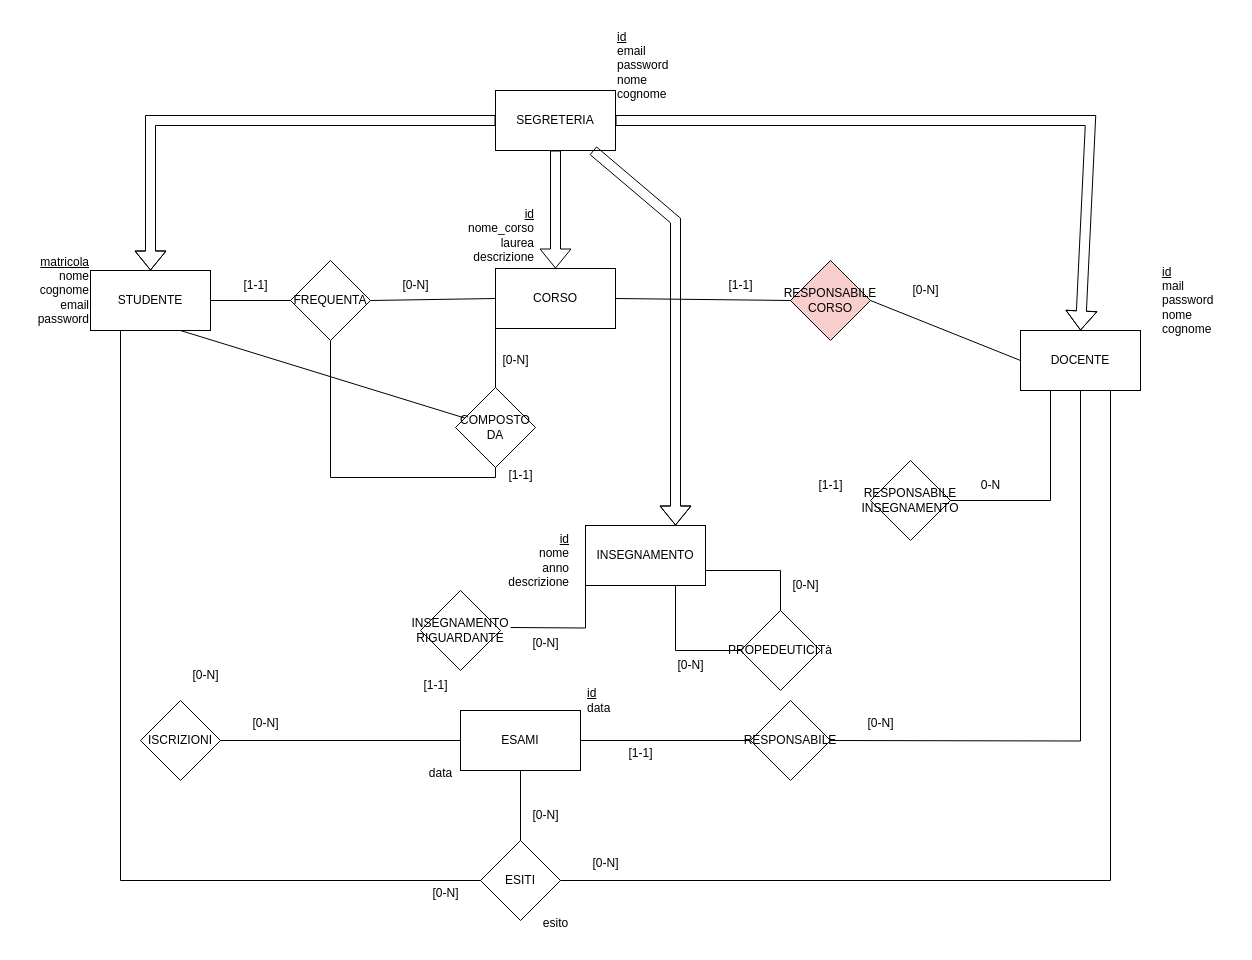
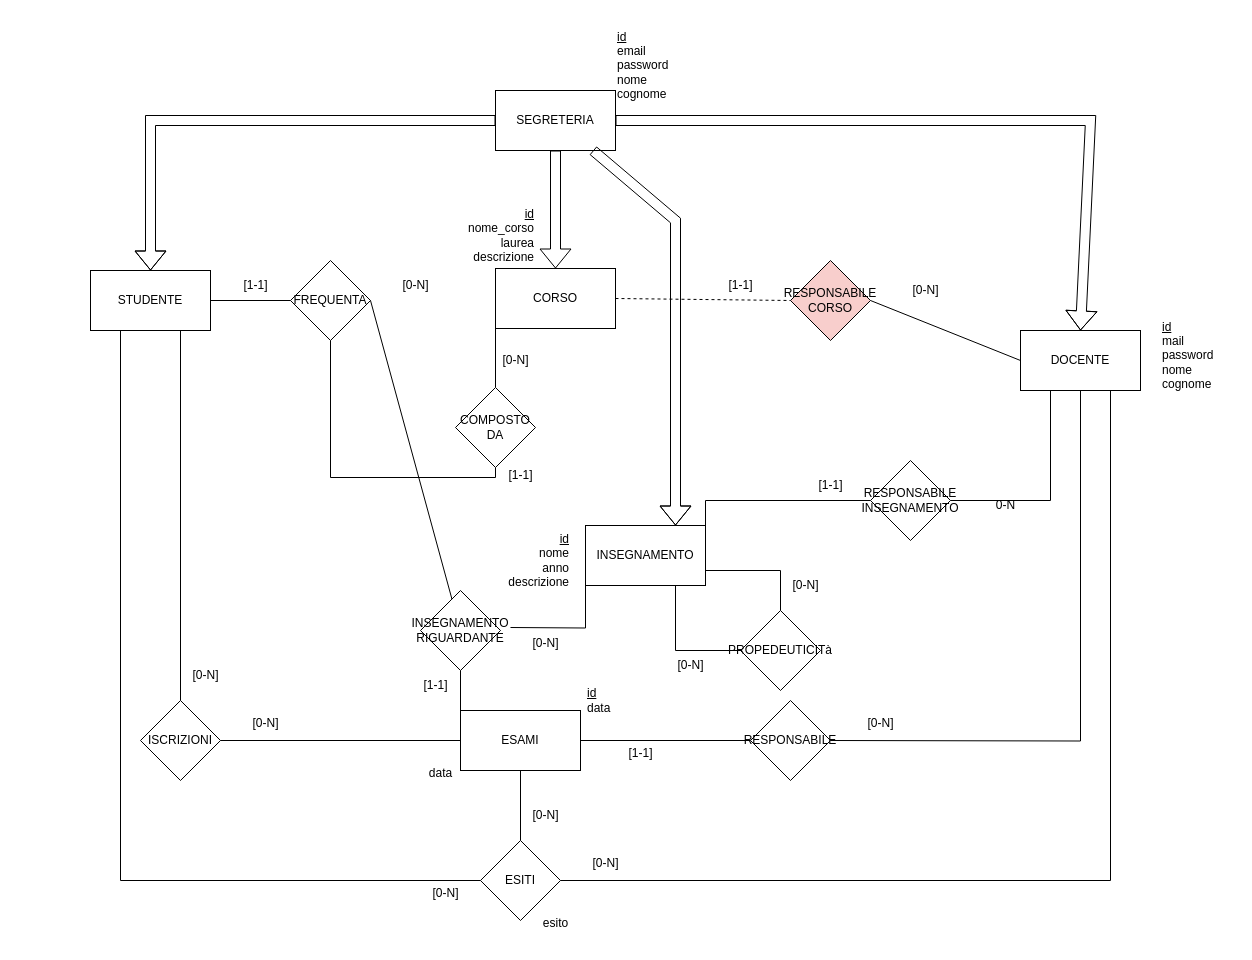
  <mxCell id="0" />
  <mxCell id="1" parent="0" />
  <mxCell id="2" value="SEGRETERIA" style="rounded=0;whiteSpace=wrap;html=1;" parent="1" vertex="1"><mxGeometry x="495" y="90" width="120" height="60" as="geometry" /></mxCell>
  <mxCell id="3" value="STUDENTE" style="rounded=0;whiteSpace=wrap;html=1;" parent="1" vertex="1"><mxGeometry x="90" y="270" width="120" height="60" as="geometry" /></mxCell>
  <mxCell id="4" value="DOCENTE" style="rounded=0;whiteSpace=wrap;html=1;" parent="1" vertex="1"><mxGeometry x="1020" y="330" width="120" height="60" as="geometry" /></mxCell>
  <mxCell id="5" value="CORSO" style="rounded=0;whiteSpace=wrap;html=1;" parent="1" vertex="1"><mxGeometry x="495" y="268" width="120" height="60" as="geometry" /></mxCell>
  <mxCell id="6" value="INSEGNAMENTO" style="rounded=0;whiteSpace=wrap;html=1;" parent="1" vertex="1"><mxGeometry x="585" y="525" width="120" height="60" as="geometry" /></mxCell>
  <mxCell id="7" value="RESPONSABILE&lt;br&gt;CORSO" style="rhombus;whiteSpace=wrap;html=1;fillColor=#f8cecc;" parent="1" vertex="1"><mxGeometry x="790" y="260" width="80" height="80" as="geometry" /></mxCell>
  <mxCell id="8" value="ESAMI" style="rounded=0;whiteSpace=wrap;html=1;" parent="1" vertex="1"><mxGeometry x="460" y="710" width="120" height="60" as="geometry" /></mxCell>
  <mxCell id="9" value="ISCRIZIONI" style="rhombus;whiteSpace=wrap;html=1;" parent="1" vertex="1"><mxGeometry x="140" y="700" width="80" height="80" as="geometry" /></mxCell>
  <mxCell id="10" value="ESITI" style="rhombus;whiteSpace=wrap;html=1;" parent="1" vertex="1"><mxGeometry x="480" y="840" width="80" height="80" as="geometry" /></mxCell>
  <mxCell id="11" value="PROPEDEUTICITà" style="rhombus;whiteSpace=wrap;html=1;" parent="1" vertex="1"><mxGeometry x="740" y="610" width="80" height="80" as="geometry" /></mxCell>
  <mxCell id="12" value="RESPONSABILE INSEGNAMENTO" style="rhombus;whiteSpace=wrap;html=1;" parent="1" vertex="1"><mxGeometry x="870" y="460" width="80" height="80" as="geometry" /></mxCell>
  <mxCell id="13" value="FREQUENTA" style="rhombus;whiteSpace=wrap;html=1;" parent="1" vertex="1"><mxGeometry x="290" y="260" width="80" height="80" as="geometry" /></mxCell>
  <mxCell id="14" value="esito" style="text;html=1;align=center;verticalAlign=middle;resizable=0;points=[];autosize=1;strokeColor=none;fillColor=none;" parent="1" vertex="1"><mxGeometry x="530" y="908" width="50" height="30" as="geometry" /></mxCell>
  <mxCell id="15" value="&lt;u&gt;id&lt;/u&gt;&lt;br&gt;nome&lt;br&gt;anno&lt;br&gt;descrizione" style="text;html=1;align=right;verticalAlign=middle;resizable=0;points=[];autosize=1;strokeColor=none;fillColor=none;" parent="1" vertex="1"><mxGeometry x="490" y="525" width="80" height="70" as="geometry" /></mxCell>
- <mxCell id="16" value="&lt;u&gt;id&lt;/u&gt;&lt;br&gt;mail&lt;br&gt;password&lt;br&gt;nome&lt;br&gt;cognome" style="text;html=1;align=left;verticalAlign=middle;resizable=0;points=[];autosize=1;strokeColor=none;fillColor=none;" parent="1" vertex="1"><mxGeometry x="1160" y="255" width="70" height="90" as="geometry" /></mxCell>
- <mxCell id="17" value="&lt;u&gt;matricola&lt;/u&gt;&lt;br&gt;nome&lt;br&gt;cognome&lt;br&gt;email&lt;br&gt;password" style="text;html=1;align=right;verticalAlign=middle;resizable=0;points=[];autosize=1;strokeColor=none;fillColor=none;" parent="1" vertex="1"><mxGeometry x="20" y="245" width="70" height="90" as="geometry" /></mxCell>
+ <mxCell id="16" value="&lt;u&gt;id&lt;/u&gt;&lt;br&gt;mail&lt;br&gt;password&lt;br&gt;nome&lt;br&gt;cognome" style="text;html=1;align=left;verticalAlign=middle;resizable=0;points=[];autosize=1;strokeColor=none;fillColor=none;" parent="1" vertex="1"><mxGeometry x="1160" y="310" width="70" height="90" as="geometry" /></mxCell>
  <mxCell id="18" value="&lt;div style=&quot;&quot;&gt;&lt;u style=&quot;background-color: initial;&quot;&gt;id&lt;/u&gt;&lt;/div&gt;nome_corso&lt;br&gt;laurea&lt;br&gt;descrizione" style="text;html=1;align=right;verticalAlign=middle;resizable=0;points=[];autosize=1;strokeColor=none;fillColor=none;" parent="1" vertex="1"><mxGeometry x="445" y="200" width="90" height="70" as="geometry" /></mxCell>
  <mxCell id="19" value="[1-1]" style="text;html=1;align=center;verticalAlign=middle;resizable=0;points=[];autosize=1;strokeColor=none;fillColor=none;" parent="1" vertex="1"><mxGeometry x="230" y="270" width="50" height="30" as="geometry" /></mxCell>
  <mxCell id="20" value="[0-N]" style="text;html=1;align=center;verticalAlign=middle;resizable=0;points=[];autosize=1;strokeColor=none;fillColor=none;" parent="1" vertex="1"><mxGeometry x="390" y="270" width="50" height="30" as="geometry" /></mxCell>
  <mxCell id="21" value="[1-1]" style="text;html=1;align=center;verticalAlign=middle;resizable=0;points=[];autosize=1;strokeColor=none;fillColor=none;" parent="1" vertex="1"><mxGeometry x="715" y="270" width="50" height="30" as="geometry" /></mxCell>
  <mxCell id="22" value="[0-N]" style="text;html=1;align=center;verticalAlign=middle;resizable=0;points=[];autosize=1;strokeColor=none;fillColor=none;" parent="1" vertex="1"><mxGeometry x="900" y="275" width="50" height="30" as="geometry" /></mxCell>
  <mxCell id="23" value="COMPOSTO DA" style="rhombus;whiteSpace=wrap;html=1;" parent="1" vertex="1"><mxGeometry x="455" y="387" width="80" height="80" as="geometry" /></mxCell>
  <mxCell id="24" value="[0-N]" style="text;html=1;align=center;verticalAlign=middle;resizable=0;points=[];autosize=1;strokeColor=none;fillColor=none;" parent="1" vertex="1"><mxGeometry x="780" y="570" width="50" height="30" as="geometry" /></mxCell>
  <mxCell id="25" value="[0-N]" style="text;html=1;align=center;verticalAlign=middle;resizable=0;points=[];autosize=1;strokeColor=none;fillColor=none;" parent="1" vertex="1"><mxGeometry x="665" y="650" width="50" height="30" as="geometry" /></mxCell>
  <mxCell id="26" value="[1-1]" style="text;html=1;align=center;verticalAlign=middle;resizable=0;points=[];autosize=1;strokeColor=none;fillColor=none;" parent="1" vertex="1"><mxGeometry x="805" y="470" width="50" height="30" as="geometry" /></mxCell>
- <mxCell id="27" value="0-N" style="text;html=1;align=center;verticalAlign=middle;resizable=0;points=[];autosize=1;strokeColor=none;fillColor=none;" parent="1" vertex="1"><mxGeometry x="970" y="470" width="40" height="30" as="geometry" /></mxCell>
+ <mxCell id="27" value="0-N" style="text;html=1;align=center;verticalAlign=middle;resizable=0;points=[];autosize=1;strokeColor=none;fillColor=none;" parent="1" vertex="1"><mxGeometry x="985" y="490" width="40" height="30" as="geometry" /></mxCell>
  <mxCell id="28" value="[0-N]" style="text;html=1;align=center;verticalAlign=middle;resizable=0;points=[];autosize=1;strokeColor=none;fillColor=none;" parent="1" vertex="1"><mxGeometry x="580" y="848" width="50" height="30" as="geometry" /></mxCell>
  <mxCell id="29" value="[0-N]" style="text;html=1;align=center;verticalAlign=middle;resizable=0;points=[];autosize=1;strokeColor=none;fillColor=none;" parent="1" vertex="1"><mxGeometry x="180" y="660" width="50" height="30" as="geometry" /></mxCell>
  <mxCell id="30" value="[0-N]" style="text;html=1;align=center;verticalAlign=middle;resizable=0;points=[];autosize=1;strokeColor=none;fillColor=none;" parent="1" vertex="1"><mxGeometry x="240" y="708" width="50" height="30" as="geometry" /></mxCell>
  <mxCell id="31" value="INSEGNAMENTO&lt;br&gt;RIGUARDANTE" style="rhombus;whiteSpace=wrap;html=1;" parent="1" vertex="1"><mxGeometry x="420" y="590" width="80" height="80" as="geometry" /></mxCell>
  <mxCell id="32" value="RESPONSABILE" style="rhombus;whiteSpace=wrap;html=1;" parent="1" vertex="1"><mxGeometry x="750" y="700" width="80" height="80" as="geometry" /></mxCell>
  <mxCell id="33" value="[0-N]" style="text;html=1;align=center;verticalAlign=middle;resizable=0;points=[];autosize=1;strokeColor=none;fillColor=none;" parent="1" vertex="1"><mxGeometry x="420" y="878" width="50" height="30" as="geometry" /></mxCell>
  <mxCell id="34" value="[1-1]" style="text;html=1;align=center;verticalAlign=middle;resizable=0;points=[];autosize=1;strokeColor=none;fillColor=none;" parent="1" vertex="1"><mxGeometry x="495" y="460" width="50" height="30" as="geometry" /></mxCell>
  <mxCell id="35" value="[0-N]" style="text;html=1;align=center;verticalAlign=middle;resizable=0;points=[];autosize=1;strokeColor=none;fillColor=none;" parent="1" vertex="1"><mxGeometry x="490" y="345" width="50" height="30" as="geometry" /></mxCell>
  <mxCell id="36" value="[0-N]" style="text;html=1;align=center;verticalAlign=middle;resizable=0;points=[];autosize=1;strokeColor=none;fillColor=none;" parent="1" vertex="1"><mxGeometry x="855" y="708" width="50" height="30" as="geometry" /></mxCell>
  <mxCell id="37" value="[1-1]" style="text;html=1;align=center;verticalAlign=middle;resizable=0;points=[];autosize=1;strokeColor=none;fillColor=none;" parent="1" vertex="1"><mxGeometry x="615" y="738" width="50" height="30" as="geometry" /></mxCell>
  <mxCell id="38" value="[0-N]" style="text;html=1;align=center;verticalAlign=middle;resizable=0;points=[];autosize=1;strokeColor=none;fillColor=none;" parent="1" vertex="1"><mxGeometry x="520" y="628" width="50" height="30" as="geometry" /></mxCell>
  <mxCell id="39" value="[1-1]" style="text;html=1;align=center;verticalAlign=middle;resizable=0;points=[];autosize=1;strokeColor=none;fillColor=none;" parent="1" vertex="1"><mxGeometry x="410" y="670" width="50" height="30" as="geometry" /></mxCell>
  <mxCell id="40" value="&lt;u&gt;id&lt;br&gt;&lt;/u&gt;email&lt;br&gt;password&lt;br&gt;nome&lt;br&gt;cognome" style="text;html=1;align=left;verticalAlign=middle;resizable=0;points=[];autosize=1;strokeColor=none;fillColor=none;" parent="1" vertex="1"><mxGeometry x="615" y="20" width="70" height="90" as="geometry" /></mxCell>
  <mxCell id="41" value="data" style="text;html=1;align=center;verticalAlign=middle;resizable=0;points=[];autosize=1;strokeColor=none;fillColor=none;rotation=0;" parent="1" vertex="1"><mxGeometry x="415" y="758" width="50" height="30" as="geometry" /></mxCell>
  <mxCell id="42" value="[0-N]" style="text;html=1;align=center;verticalAlign=middle;resizable=0;points=[];autosize=1;strokeColor=none;fillColor=none;" vertex="1" parent="1"><mxGeometry x="520" y="800" width="50" height="30" as="geometry" /></mxCell>
- <mxCell id="43" value="" style="endArrow=none;html=1;rounded=0;entryX=0;entryY=0.5;entryDx=0;entryDy=0;exitX=1;exitY=0.5;exitDx=0;exitDy=0;" edge="1" parent="1" source="5" target="7"><mxGeometry relative="1" as="geometry"><mxPoint x="660" y="270" as="sourcePoint" /><mxPoint x="780" y="300" as="targetPoint" /></mxGeometry></mxCell>
+ <mxCell id="43" value="" style="endArrow=none;html=1;rounded=0;entryX=0;entryY=0.5;entryDx=0;entryDy=0;exitX=1;exitY=0.5;exitDx=0;exitDy=0;dashed=1;" edge="1" parent="1" source="5" target="7"><mxGeometry relative="1" as="geometry"><mxPoint x="660" y="270" as="sourcePoint" /><mxPoint x="780" y="300" as="targetPoint" /></mxGeometry></mxCell>
  <mxCell id="44" value="" style="endArrow=none;html=1;rounded=0;exitX=1;exitY=0.5;exitDx=0;exitDy=0;entryX=0;entryY=0.5;entryDx=0;entryDy=0;" edge="1" parent="1" source="7" target="4"><mxGeometry relative="1" as="geometry"><mxPoint x="520" y="390" as="sourcePoint" /><mxPoint x="680" y="390" as="targetPoint" /></mxGeometry></mxCell>
  <mxCell id="45" value="" style="endArrow=none;html=1;rounded=0;entryX=1;entryY=0.5;entryDx=0;entryDy=0;exitX=0.25;exitY=1;exitDx=0;exitDy=0;edgeStyle=orthogonalEdgeStyle;" edge="1" parent="1" source="4" target="12"><mxGeometry relative="1" as="geometry"><mxPoint x="520" y="390" as="sourcePoint" /><mxPoint x="680" y="390" as="targetPoint" /></mxGeometry></mxCell>
+ <mxCell id="46" value="" style="endArrow=none;html=1;rounded=0;entryX=1;entryY=0;entryDx=0;entryDy=0;exitX=0;exitY=0.5;exitDx=0;exitDy=0;edgeStyle=orthogonalEdgeStyle;" edge="1" parent="1" source="12" target="6"><mxGeometry relative="1" as="geometry"><mxPoint x="520" y="490" as="sourcePoint" /><mxPoint x="680" y="490" as="targetPoint" /></mxGeometry></mxCell>
  <mxCell id="47" value="" style="endArrow=none;html=1;rounded=0;exitX=0.5;exitY=1;exitDx=0;exitDy=0;edgeStyle=orthogonalEdgeStyle;" edge="1" parent="1" source="23" target="13"><mxGeometry relative="1" as="geometry"><mxPoint x="520" y="490" as="sourcePoint" /><mxPoint x="680" y="490" as="targetPoint" /></mxGeometry></mxCell>
- <mxCell id="48" value="" style="endArrow=none;html=1;rounded=0;exitX=1;exitY=0.5;exitDx=0;exitDy=0;entryX=0;entryY=0.5;entryDx=0;entryDy=0;" edge="1" parent="1" source="13" target="5"><mxGeometry relative="1" as="geometry"><mxPoint x="520" y="360" as="sourcePoint" /><mxPoint x="680" y="360" as="targetPoint" /></mxGeometry></mxCell>
+ <mxCell id="48" value="" style="endArrow=none;html=1;rounded=0;exitX=1;exitY=0.5;exitDx=0;exitDy=0;" edge="1" parent="1" source="13" target="31"><mxGeometry relative="1" as="geometry"><mxPoint x="520" y="360" as="sourcePoint" /><mxPoint x="680" y="360" as="targetPoint" /></mxGeometry></mxCell>
  <mxCell id="49" value="" style="endArrow=none;html=1;rounded=0;" edge="1" parent="1"><mxGeometry relative="1" as="geometry"><mxPoint x="210" y="300" as="sourcePoint" /><mxPoint x="290" y="300" as="targetPoint" /></mxGeometry></mxCell>
- <mxCell id="50" value="" style="endArrow=none;html=1;rounded=0;exitX=0.75;exitY=1;exitDx=0;exitDy=0;" edge="1" parent="1" source="3" target="23"><mxGeometry relative="1" as="geometry"><mxPoint x="190" y="330" as="sourcePoint" /><mxPoint x="180" y="690" as="targetPoint" /></mxGeometry></mxCell>
+ <mxCell id="50" value="" style="endArrow=none;html=1;rounded=0;entryX=0.5;entryY=0;entryDx=0;entryDy=0;exitX=0.75;exitY=1;exitDx=0;exitDy=0;" edge="1" parent="1" source="3" target="9"><mxGeometry relative="1" as="geometry"><mxPoint x="190" y="330" as="sourcePoint" /><mxPoint x="180" y="690" as="targetPoint" /></mxGeometry></mxCell>
  <mxCell id="51" value="" style="endArrow=none;html=1;rounded=0;edgeStyle=orthogonalEdgeStyle;exitX=0.75;exitY=1;exitDx=0;exitDy=0;" edge="1" parent="1" source="6"><mxGeometry relative="1" as="geometry"><mxPoint x="580" y="649" as="sourcePoint" /><mxPoint x="740" y="649" as="targetPoint" /><Array as="points"><mxPoint x="675" y="650" /><mxPoint x="741" y="650" /></Array></mxGeometry></mxCell>
  <mxCell id="52" value="" style="endArrow=none;html=1;rounded=0;entryX=0;entryY=1;entryDx=0;entryDy=0;edgeStyle=orthogonalEdgeStyle;" edge="1" parent="1" target="6"><mxGeometry relative="1" as="geometry"><mxPoint x="510" y="627" as="sourcePoint" /><mxPoint x="670" y="627" as="targetPoint" /></mxGeometry></mxCell>
  <mxCell id="53" value="" style="endArrow=none;html=1;rounded=0;exitX=0.25;exitY=1;exitDx=0;exitDy=0;entryX=0;entryY=0.5;entryDx=0;entryDy=0;edgeStyle=orthogonalEdgeStyle;" edge="1" parent="1" source="3" target="10"><mxGeometry relative="1" as="geometry"><mxPoint x="200" y="590" as="sourcePoint" /><mxPoint x="360" y="590" as="targetPoint" /></mxGeometry></mxCell>
  <mxCell id="54" value="" style="endArrow=none;html=1;rounded=0;entryX=0;entryY=0.5;entryDx=0;entryDy=0;" edge="1" parent="1" target="8"><mxGeometry relative="1" as="geometry"><mxPoint x="220" y="740" as="sourcePoint" /><mxPoint x="380" y="740" as="targetPoint" /></mxGeometry></mxCell>
  <mxCell id="55" value="" style="endArrow=none;html=1;rounded=0;exitX=1;exitY=0.5;exitDx=0;exitDy=0;entryX=0;entryY=0.5;entryDx=0;entryDy=0;" edge="1" parent="1" source="8" target="32"><mxGeometry relative="1" as="geometry"><mxPoint x="520" y="720" as="sourcePoint" /><mxPoint x="680" y="720" as="targetPoint" /><Array as="points" /></mxGeometry></mxCell>
  <mxCell id="56" value="" style="endArrow=none;html=1;rounded=0;entryX=0.5;entryY=1;entryDx=0;entryDy=0;edgeStyle=orthogonalEdgeStyle;" edge="1" parent="1" target="4"><mxGeometry relative="1" as="geometry"><mxPoint x="830" y="740" as="sourcePoint" /><mxPoint x="990" y="740" as="targetPoint" /></mxGeometry></mxCell>
  <mxCell id="57" value="" style="endArrow=none;html=1;rounded=0;exitX=1;exitY=0.5;exitDx=0;exitDy=0;entryX=0.75;entryY=1;entryDx=0;entryDy=0;edgeStyle=orthogonalEdgeStyle;" edge="1" parent="1" source="10" target="4"><mxGeometry relative="1" as="geometry"><mxPoint x="520" y="810" as="sourcePoint" /><mxPoint x="680" y="810" as="targetPoint" /></mxGeometry></mxCell>
  <mxCell id="58" value="" style="endArrow=none;html=1;rounded=0;entryX=0.5;entryY=0;entryDx=0;entryDy=0;exitX=1;exitY=0.75;exitDx=0;exitDy=0;edgeStyle=orthogonalEdgeStyle;" edge="1" parent="1" source="6" target="11"><mxGeometry relative="1" as="geometry"><mxPoint x="700" y="560" as="sourcePoint" /><mxPoint x="860" y="560" as="targetPoint" /></mxGeometry></mxCell>
  <mxCell id="59" value="" style="endArrow=none;html=1;rounded=0;entryX=0.5;entryY=0;entryDx=0;entryDy=0;" edge="1" parent="1" target="23"><mxGeometry relative="1" as="geometry"><mxPoint x="495" y="327" as="sourcePoint" /><mxPoint x="655" y="327" as="targetPoint" /></mxGeometry></mxCell>
  <mxCell id="60" value="" style="shape=flexArrow;endArrow=classic;html=1;rounded=0;entryX=0.5;entryY=0;entryDx=0;entryDy=0;exitX=0;exitY=0.5;exitDx=0;exitDy=0;" edge="1" parent="1" source="2" target="3"><mxGeometry width="50" height="50" relative="1" as="geometry"><mxPoint x="580" y="350" as="sourcePoint" /><mxPoint x="630" y="300" as="targetPoint" /><Array as="points"><mxPoint x="150" y="120" /></Array></mxGeometry></mxCell>
  <mxCell id="61" value="" style="shape=flexArrow;endArrow=classic;html=1;rounded=0;entryX=0.5;entryY=0;entryDx=0;entryDy=0;" edge="1" parent="1" target="4"><mxGeometry width="50" height="50" relative="1" as="geometry"><mxPoint x="615" y="120" as="sourcePoint" /><mxPoint x="665" y="70" as="targetPoint" /><Array as="points"><mxPoint x="1090" y="120" /></Array></mxGeometry></mxCell>
  <mxCell id="62" value="" style="shape=flexArrow;endArrow=classic;html=1;rounded=0;exitX=0.5;exitY=1;exitDx=0;exitDy=0;entryX=0.5;entryY=0;entryDx=0;entryDy=0;" edge="1" parent="1" source="2" target="5"><mxGeometry width="50" height="50" relative="1" as="geometry"><mxPoint x="580" y="350" as="sourcePoint" /><mxPoint x="630" y="300" as="targetPoint" /><Array as="points" /></mxGeometry></mxCell>
+ <mxCell id="63" value="" style="endArrow=none;html=1;rounded=0;entryX=0;entryY=0;entryDx=0;entryDy=0;exitX=0.5;exitY=1;exitDx=0;exitDy=0;" edge="1" parent="1" source="31" target="8"><mxGeometry relative="1" as="geometry"><mxPoint x="470" y="670" as="sourcePoint" /><mxPoint x="630" y="670" as="targetPoint" /></mxGeometry></mxCell>
  <mxCell id="64" value="" style="shape=flexArrow;endArrow=classic;html=1;rounded=0;entryX=0.75;entryY=0;entryDx=0;entryDy=0;" edge="1" parent="1" target="6"><mxGeometry width="50" height="50" relative="1" as="geometry"><mxPoint x="592.5" as="sourcePoint" y="150" /><mxPoint x="1067.5" y="300" as="targetPoint" /><Array as="points"><mxPoint x="675" y="220" /></Array></mxGeometry></mxCell>
  <mxCell id="65" value="" style="endArrow=none;html=1;rounded=0;entryX=0.5;entryY=0;entryDx=0;entryDy=0;" edge="1" parent="1" target="10"><mxGeometry relative="1" as="geometry"><mxPoint x="520" y="770" as="sourcePoint" /><mxPoint x="680" y="770" as="targetPoint" /></mxGeometry></mxCell>
  <mxCell id="66" value="&lt;u&gt;id&lt;/u&gt;&lt;br&gt;data" style="text;html=1;align=left;verticalAlign=middle;resizable=0;points=[];autosize=1;strokeColor=none;fillColor=none;" vertex="1" parent="1"><mxGeometry x="585" y="680" width="50" height="40" as="geometry" /></mxCell>
